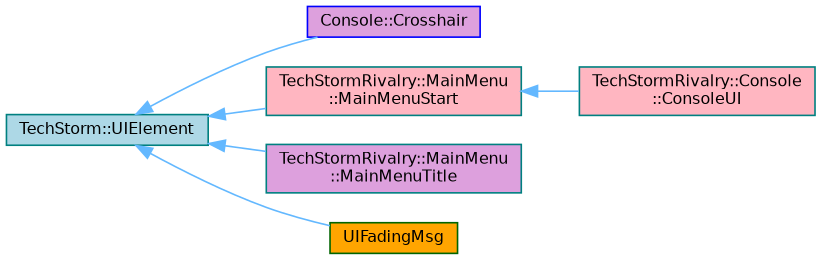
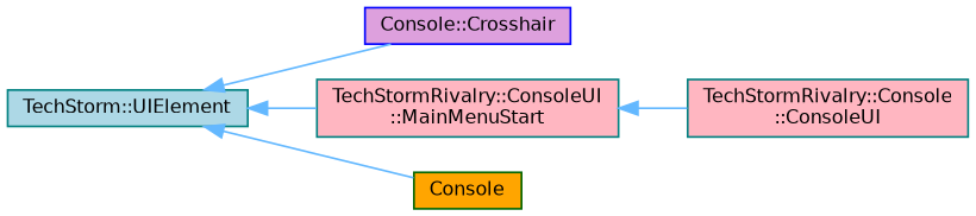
  digraph {
    rankdir=LR
    node [color=teal fillcolor=plum fontname=Helvetica fontsize=10 shape=box style=filled]
    edge [color=steelblue1 dir=back fontname=Helvetica fontsize=10 labelfontname=Helvetica labelfontsize=10 style=solid]
    n1 [fillcolor=lightblue height=0.2 label="TechStorm::UIElement" width=0.4]
    n2 [color=blue height=0.2 label="Console::Crosshair" width=0.4]
-   n3 [fillcolor=lightpink height=0.2 label="TechStormRivalry::MainMenu\l::MainMenuStart" width=0.4]
-   n4 [height=0.2 label="TechStormRivalry::MainMenu\l::MainMenuTitle" width=0.4]
-   n5 [color=darkgreen fillcolor=orange height=0.2 label=UIFadingMsg width=0.4]
+   n3 [fillcolor=lightpink height=0.2 label="TechStormRivalry::ConsoleUI\l::MainMenuStart" width=0.4]
+   n5 [color=darkgreen fillcolor=orange height=0.2 label=Console width=0.4]
    n6 [fillcolor=lightpink height=0.2 label="TechStormRivalry::Console\l::ConsoleUI" width=0.4]
    n1 -> n2
    n1 -> n3
-   n1 -> n4
    n1 -> n5
    n3 -> n6
  }
